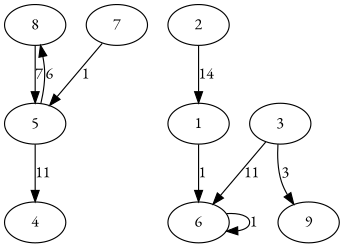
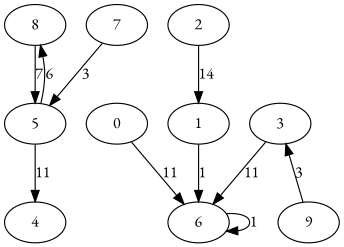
  digraph {
    fontname="EB Garamond"
    node [fontname="EB Garamond"]
    edge [fontname="EB Garamond" weight=1]
    8
    5
    4
+   0
    6
    1
    2
    3
    9
    7
    8 -> 5 [label=7 weight=7]
    5 -> 8 [label=6]
    5 -> 4 [label=11 weight=11]
+   0 -> 6 [label=11 weight=11]
    6 -> 6 [label=1]
    1 -> 6 [label=1]
    2 -> 1 [label=14 weight=14]
    3 -> 6 [label=11 weight=11]
-   3 -> 9 [label=3 weight=3]
-   7 -> 5 [label=1]
+   9 -> 3 [label=3 weight=3]
+   7 -> 5 [label=3]
  }
